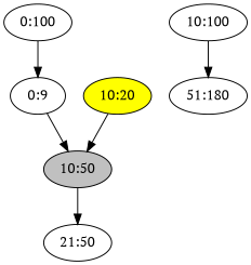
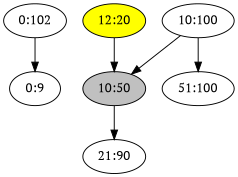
  digraph {
    fontname="PT Serif"
    node [fontname="PT Serif"]
    edge [fontname="PT Serif"]
-   n1 [label="0:100"]
+   n1 [label="0:102"]
    n2 [label="0:9"]
    n3 [label="10:100"]
    n4 [fillcolor=grey label="10:50" style=filled]
-   n5 [label="51:180"]
-   n6 [label="21:50"]
-   n7 [fillcolor=yellow label="10:20" style=filled]
+   n5 [label="51:100"]
+   n6 [label="21:90"]
+   n7 [fillcolor=yellow label="12:20" style=filled]
    n1 -> n2
-   n2 -> n4
+   n3 -> n4
    n3 -> n5
    n4 -> n6
    n7 -> n4
  }
